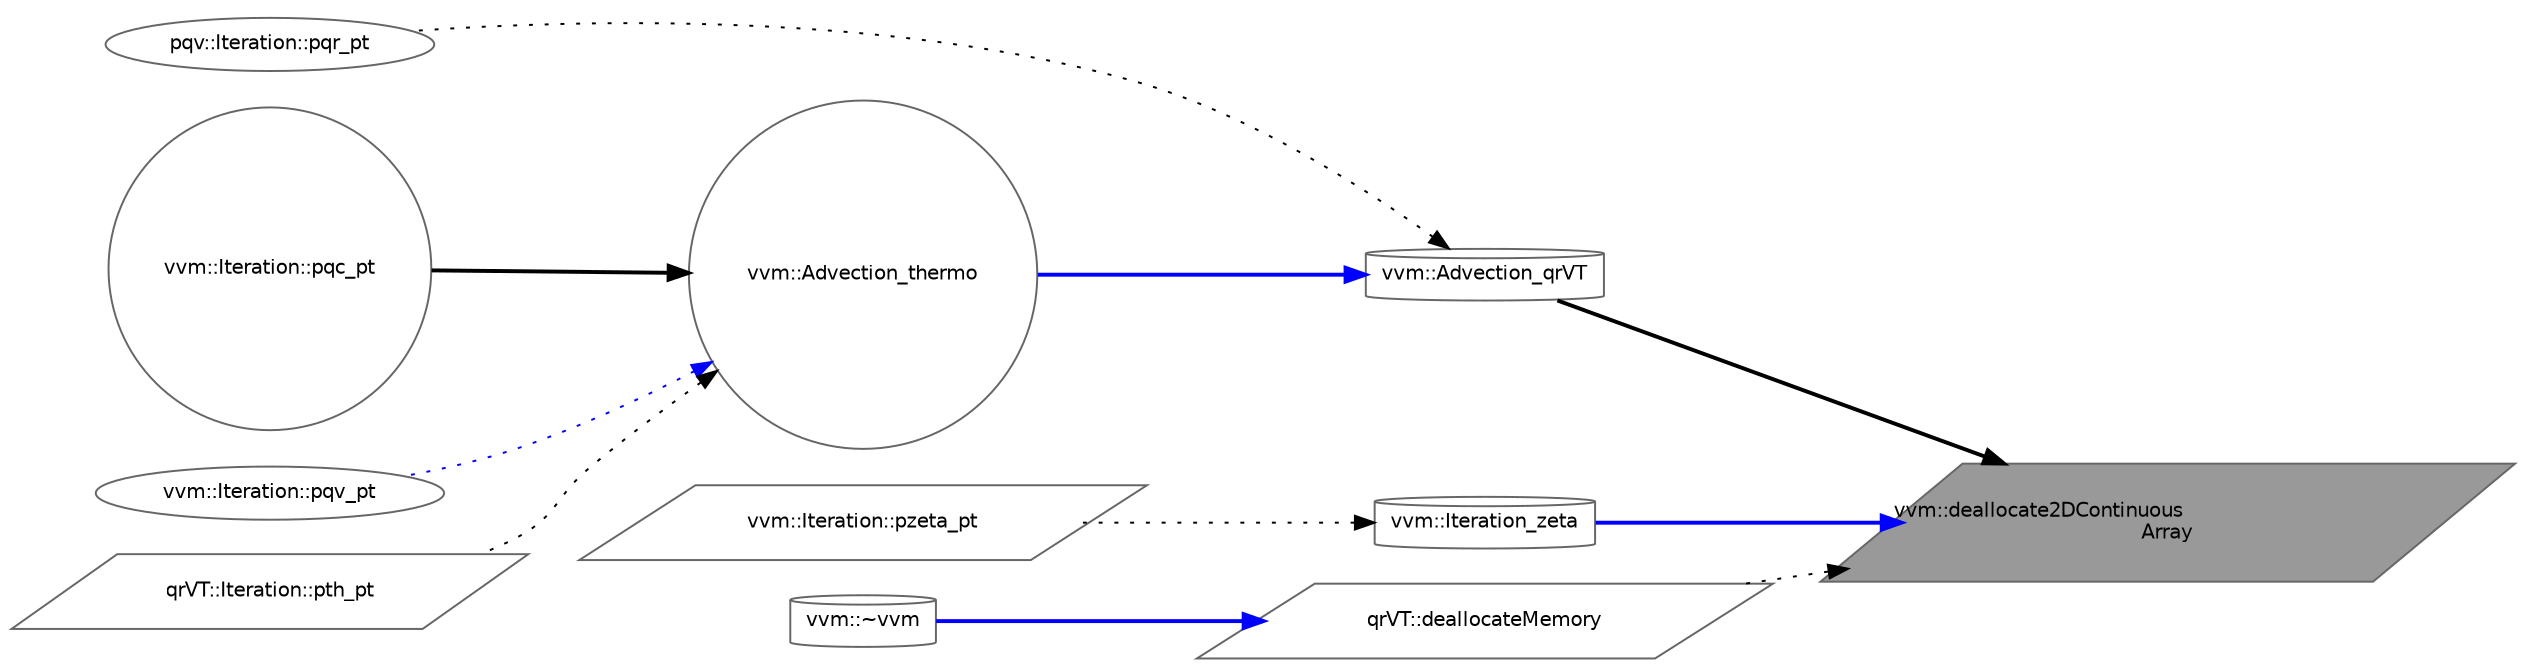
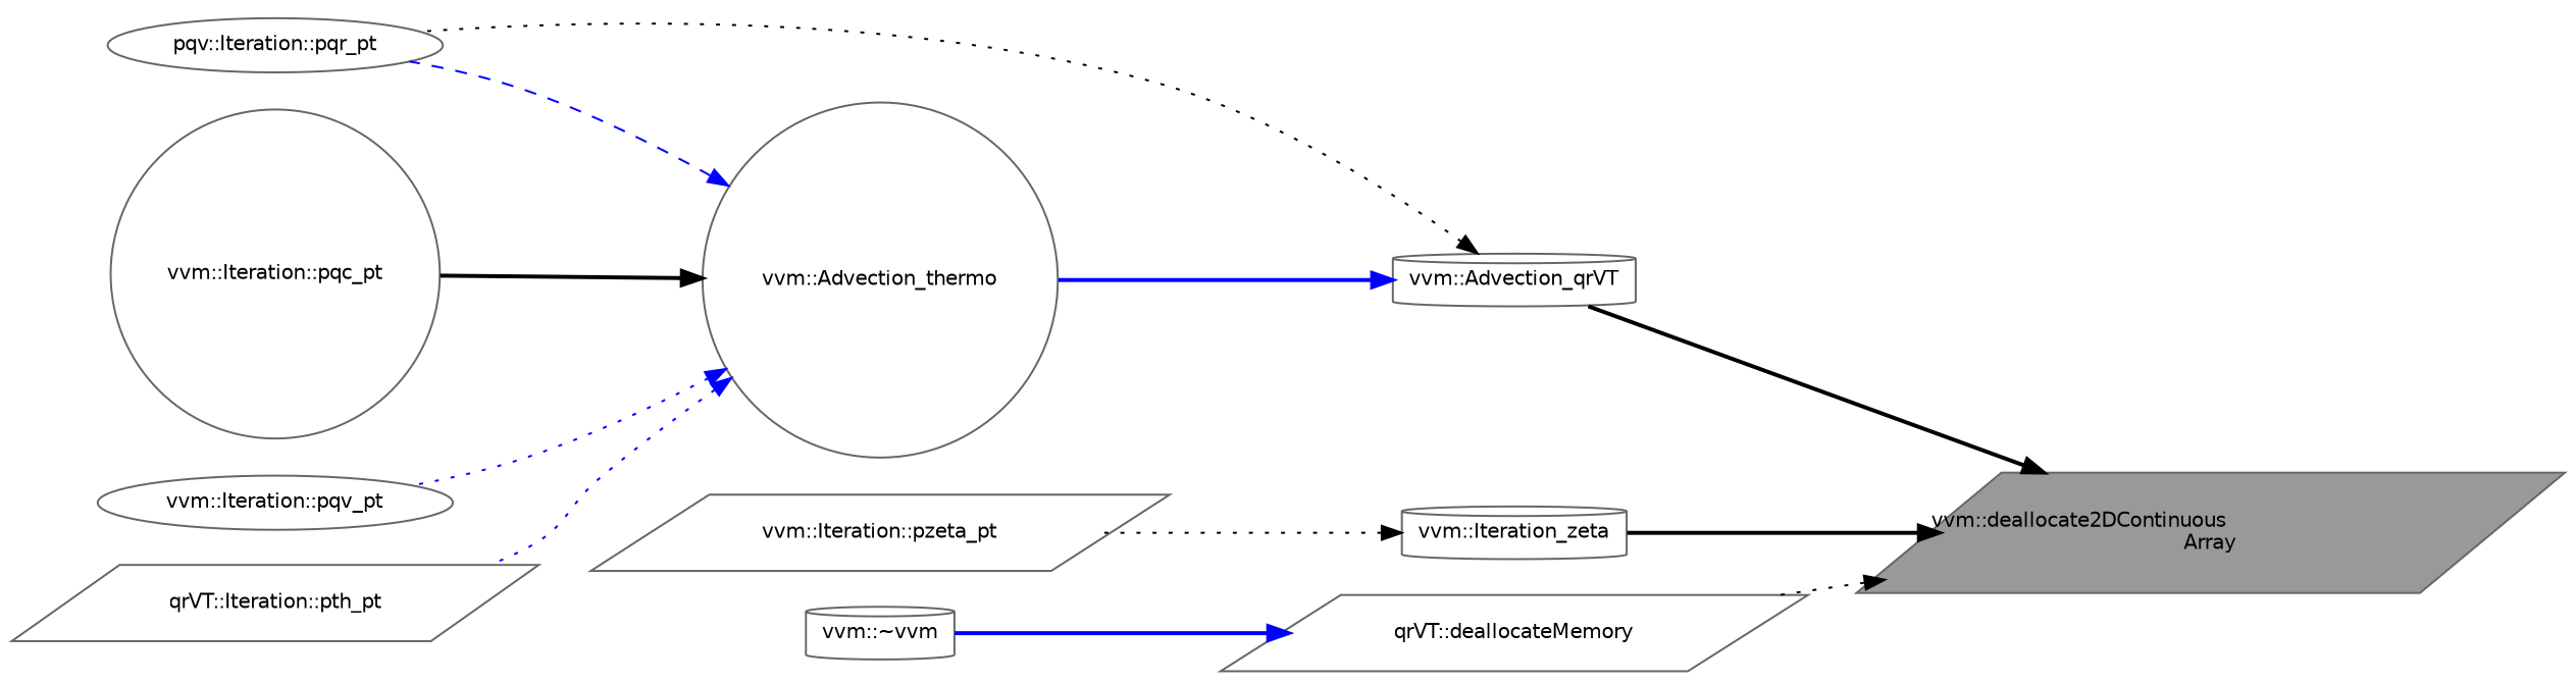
  digraph {
    rankdir=RL
    node [color=grey40 fillcolor=white fontname=Helvetica fontsize=10 shape=parallelogram style=filled]
    edge [color=black dir=back fontname=Helvetica fontsize=10 labelfontname=Helvetica labelfontsize=10 style=bold]
    n1 [color=gray40 fillcolor=grey60 fontcolor=black height=0.2 label="vvm::deallocate2DContinuous\lArray" width=0.4]
    n2 [height=0.2 label="vvm::Advection_qrVT" shape=cylinder width=0.4]
    n3 [height=0.2 label="vvm::Iteration_zeta" shape=cylinder width=0.4]
    n4 [height=0.2 label="qrVT::deallocateMemory" width=0.4]
    n5 [height=0.2 label="vvm::Advection_thermo" shape=circle width=0.4]
    n6 [height=0.2 label="pqv::Iteration::pqr_pt" shape=ellipse width=0.4]
    n7 [height=0.2 label="vvm::Iteration::pqc_pt" shape=circle width=0.4]
    n8 [height=0.2 label="vvm::Iteration::pqv_pt" shape=ellipse width=0.4]
    n9 [height=0.2 label="qrVT::Iteration::pth_pt" width=0.4]
    n10 [height=0.2 label="vvm::Iteration::pzeta_pt" width=0.4]
    n11 [height=0.2 label="vvm::~vvm" shape=cylinder width=0.4]
    n1 -> n2
-   n1 -> n3 [color=blue]
+   n1 -> n3
    n1 -> n4 [style=dotted]
    n2 -> n5 [color=blue]
    n2 -> n6 [style=dotted]
    n3 -> n10 [style=dotted]
    n4 -> n11 [color=blue]
+   n5 -> n6 [color=blue style=dashed]
    n5 -> n7
    n5 -> n8 [color=blue style=dotted]
-   n5 -> n9 [style=dotted]
+   n5 -> n9 [color=blue style=dotted]
  }
